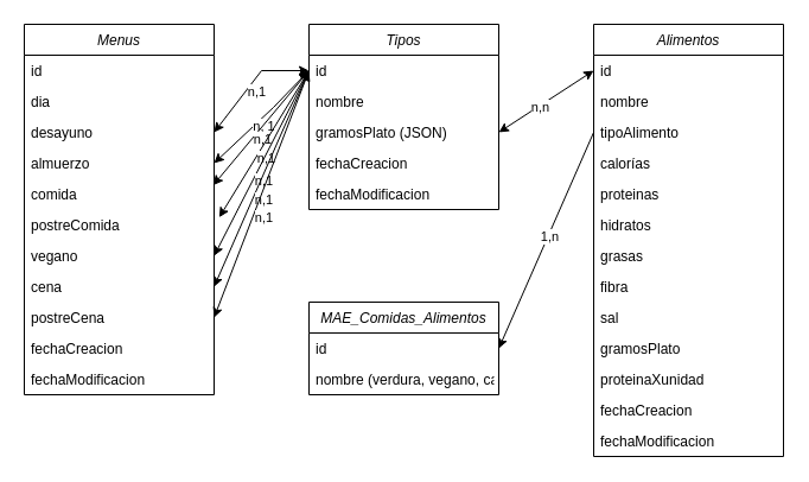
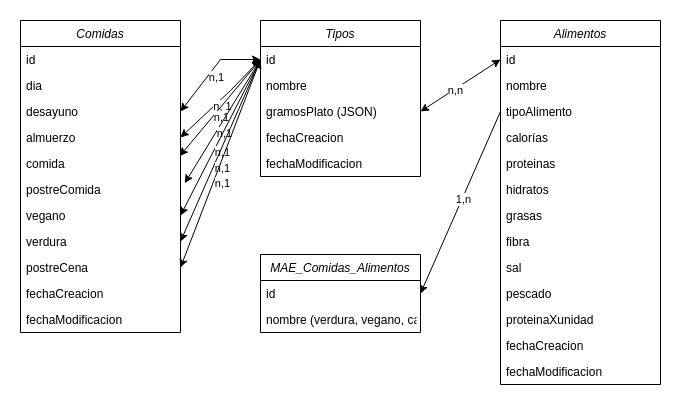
  <mxCell id="0" />
  <mxCell id="1" parent="0" />
  <mxCell id="2" value="Alimentos" style="swimlane;fontStyle=2;align=center;verticalAlign=top;childLayout=stackLayout;horizontal=1;startSize=26;horizontalStack=0;resizeParent=1;resizeLast=0;collapsible=1;marginBottom=0;rounded=0;shadow=0;strokeWidth=1;" parent="1" vertex="1"><mxGeometry x="500" y="20" width="160" height="364" as="geometry"><mxRectangle x="230" y="140" width="160" height="26" as="alternateBounds" /></mxGeometry></mxCell>
  <mxCell id="3" value="id" style="text;align=left;verticalAlign=top;spacingLeft=4;spacingRight=4;overflow=hidden;rotatable=0;points=[[0,0.5],[1,0.5]];portConstraint=eastwest;" parent="2" vertex="1"><mxGeometry y="26" width="160" height="26" as="geometry" /></mxCell>
  <mxCell id="4" value="nombre" style="text;align=left;verticalAlign=top;spacingLeft=4;spacingRight=4;overflow=hidden;rotatable=0;points=[[0,0.5],[1,0.5]];portConstraint=eastwest;rounded=0;shadow=0;html=0;" parent="2" vertex="1"><mxGeometry y="52" width="160" height="26" as="geometry" /></mxCell>
  <mxCell id="5" value="tipoAlimento" style="text;align=left;verticalAlign=top;spacingLeft=4;spacingRight=4;overflow=hidden;rotatable=0;points=[[0,0.5],[1,0.5]];portConstraint=eastwest;rounded=0;shadow=0;html=0;" parent="2" vertex="1"><mxGeometry y="78" width="160" height="26" as="geometry" /></mxCell>
  <mxCell id="6" value="calorías" style="text;align=left;verticalAlign=top;spacingLeft=4;spacingRight=4;overflow=hidden;rotatable=0;points=[[0,0.5],[1,0.5]];portConstraint=eastwest;rounded=0;shadow=0;html=0;" parent="2" vertex="1"><mxGeometry y="104" width="160" height="26" as="geometry" /></mxCell>
  <mxCell id="7" value="proteinas" style="text;align=left;verticalAlign=top;spacingLeft=4;spacingRight=4;overflow=hidden;rotatable=0;points=[[0,0.5],[1,0.5]];portConstraint=eastwest;rounded=0;shadow=0;html=0;" parent="2" vertex="1"><mxGeometry y="130" width="160" height="26" as="geometry" /></mxCell>
  <mxCell id="8" value="hidratos" style="text;align=left;verticalAlign=top;spacingLeft=4;spacingRight=4;overflow=hidden;rotatable=0;points=[[0,0.5],[1,0.5]];portConstraint=eastwest;rounded=0;shadow=0;html=0;" parent="2" vertex="1"><mxGeometry y="156" width="160" height="26" as="geometry" /></mxCell>
  <mxCell id="9" value="grasas" style="text;align=left;verticalAlign=top;spacingLeft=4;spacingRight=4;overflow=hidden;rotatable=0;points=[[0,0.5],[1,0.5]];portConstraint=eastwest;rounded=0;shadow=0;html=0;" parent="2" vertex="1"><mxGeometry y="182" width="160" height="26" as="geometry" /></mxCell>
  <mxCell id="10" value="fibra" style="text;align=left;verticalAlign=top;spacingLeft=4;spacingRight=4;overflow=hidden;rotatable=0;points=[[0,0.5],[1,0.5]];portConstraint=eastwest;rounded=0;shadow=0;html=0;" parent="2" vertex="1"><mxGeometry y="208" width="160" height="26" as="geometry" /></mxCell>
  <mxCell id="11" value="sal" style="text;align=left;verticalAlign=top;spacingLeft=4;spacingRight=4;overflow=hidden;rotatable=0;points=[[0,0.5],[1,0.5]];portConstraint=eastwest;rounded=0;shadow=0;html=0;" parent="2" vertex="1"><mxGeometry y="234" width="160" height="26" as="geometry" /></mxCell>
- <mxCell id="12" value="gramosPlato" style="text;align=left;verticalAlign=top;spacingLeft=4;spacingRight=4;overflow=hidden;rotatable=0;points=[[0,0.5],[1,0.5]];portConstraint=eastwest;rounded=0;shadow=0;html=0;" parent="2" vertex="1"><mxGeometry y="260" width="160" height="26" as="geometry" /></mxCell>
+ <mxCell id="12" value="pescado" style="text;align=left;verticalAlign=top;spacingLeft=4;spacingRight=4;overflow=hidden;rotatable=0;points=[[0,0.5],[1,0.5]];portConstraint=eastwest;rounded=0;shadow=0;html=0;" parent="2" vertex="1"><mxGeometry y="260" width="160" height="26" as="geometry" /></mxCell>
  <mxCell id="13" value="proteinaXunidad" style="text;align=left;verticalAlign=top;spacingLeft=4;spacingRight=4;overflow=hidden;rotatable=0;points=[[0,0.5],[1,0.5]];portConstraint=eastwest;rounded=0;shadow=0;html=0;" parent="2" vertex="1"><mxGeometry y="286" width="160" height="26" as="geometry" /></mxCell>
  <mxCell id="14" value="fechaCreacion" style="text;align=left;verticalAlign=top;spacingLeft=4;spacingRight=4;overflow=hidden;rotatable=0;points=[[0,0.5],[1,0.5]];portConstraint=eastwest;rounded=0;shadow=0;html=0;" parent="2" vertex="1"><mxGeometry y="312" width="160" height="26" as="geometry" /></mxCell>
  <mxCell id="15" value="fechaModificacion" style="text;align=left;verticalAlign=top;spacingLeft=4;spacingRight=4;overflow=hidden;rotatable=0;points=[[0,0.5],[1,0.5]];portConstraint=eastwest;rounded=0;shadow=0;html=0;" parent="2" vertex="1"><mxGeometry y="338" width="160" height="26" as="geometry" /></mxCell>
  <mxCell id="16" value="Tipos" style="swimlane;fontStyle=2;align=center;verticalAlign=top;childLayout=stackLayout;horizontal=1;startSize=26;horizontalStack=0;resizeParent=1;resizeLast=0;collapsible=1;marginBottom=0;rounded=0;shadow=0;strokeWidth=1;" parent="1" vertex="1"><mxGeometry x="260" y="20" width="160" height="156" as="geometry"><mxRectangle x="230" y="140" width="160" height="26" as="alternateBounds" /></mxGeometry></mxCell>
  <mxCell id="17" value="id" style="text;align=left;verticalAlign=top;spacingLeft=4;spacingRight=4;overflow=hidden;rotatable=0;points=[[0,0.5],[1,0.5]];portConstraint=eastwest;" parent="16" vertex="1"><mxGeometry y="26" width="160" height="26" as="geometry" /></mxCell>
  <mxCell id="18" value="nombre" style="text;align=left;verticalAlign=top;spacingLeft=4;spacingRight=4;overflow=hidden;rotatable=0;points=[[0,0.5],[1,0.5]];portConstraint=eastwest;rounded=0;shadow=0;html=0;" parent="16" vertex="1"><mxGeometry y="52" width="160" height="26" as="geometry" /></mxCell>
  <mxCell id="19" value="gramosPlato (JSON)" style="text;align=left;verticalAlign=top;spacingLeft=4;spacingRight=4;overflow=hidden;rotatable=0;points=[[0,0.5],[1,0.5]];portConstraint=eastwest;rounded=0;shadow=0;html=0;" parent="16" vertex="1"><mxGeometry y="78" width="160" height="26" as="geometry" /></mxCell>
  <mxCell id="20" value="fechaCreacion" style="text;align=left;verticalAlign=top;spacingLeft=4;spacingRight=4;overflow=hidden;rotatable=0;points=[[0,0.5],[1,0.5]];portConstraint=eastwest;rounded=0;shadow=0;html=0;" parent="16" vertex="1"><mxGeometry y="104" width="160" height="26" as="geometry" /></mxCell>
  <mxCell id="21" value="fechaModificacion" style="text;align=left;verticalAlign=top;spacingLeft=4;spacingRight=4;overflow=hidden;rotatable=0;points=[[0,0.5],[1,0.5]];portConstraint=eastwest;rounded=0;shadow=0;html=0;" parent="16" vertex="1"><mxGeometry y="130" width="160" height="26" as="geometry" /></mxCell>
  <mxCell id="22" value="" style="endArrow=classic;startArrow=classic;html=1;rounded=0;exitX=0;exitY=0.5;exitDx=0;exitDy=0;entryX=1;entryY=0.5;entryDx=0;entryDy=0;" parent="1" source="3" target="19" edge="1"><mxGeometry width="50" height="50" relative="1" as="geometry"><mxPoint x="290" y="170" as="sourcePoint" /><mxPoint x="234" y="111" as="targetPoint" /></mxGeometry></mxCell>
  <mxCell id="23" value="n,n" style="edgeLabel;html=1;align=center;verticalAlign=middle;resizable=0;points=[];" parent="22" vertex="1" connectable="0"><mxGeometry x="0.146" y="1" relative="1" as="geometry"><mxPoint as="offset" /></mxGeometry></mxCell>
  <mxCell id="24" value="MAE_Comidas_Alimentos" style="swimlane;fontStyle=2;align=center;verticalAlign=top;childLayout=stackLayout;horizontal=1;startSize=26;horizontalStack=0;resizeParent=1;resizeLast=0;collapsible=1;marginBottom=0;rounded=0;shadow=0;strokeWidth=1;" parent="1" vertex="1"><mxGeometry x="260" y="254" width="160" height="78" as="geometry"><mxRectangle x="230" y="140" width="160" height="26" as="alternateBounds" /></mxGeometry></mxCell>
  <mxCell id="25" value="id" style="text;align=left;verticalAlign=top;spacingLeft=4;spacingRight=4;overflow=hidden;rotatable=0;points=[[0,0.5],[1,0.5]];portConstraint=eastwest;" parent="24" vertex="1"><mxGeometry y="26" width="160" height="26" as="geometry" /></mxCell>
  <mxCell id="26" value="nombre (verdura, vegano, carne blanca/roja, pescado)" style="text;align=left;verticalAlign=top;spacingLeft=4;spacingRight=4;overflow=hidden;rotatable=0;points=[[0,0.5],[1,0.5]];portConstraint=eastwest;rounded=0;shadow=0;html=0;" parent="24" vertex="1"><mxGeometry y="52" width="160" height="26" as="geometry" /></mxCell>
  <mxCell id="27" value="" style="endArrow=classic;html=1;rounded=0;exitX=0;exitY=0.5;exitDx=0;exitDy=0;entryX=1;entryY=0.5;entryDx=0;entryDy=0;" parent="1" source="5" target="25" edge="1"><mxGeometry width="50" height="50" relative="1" as="geometry"><mxPoint x="310" y="280" as="sourcePoint" /><mxPoint x="360" y="230" as="targetPoint" /></mxGeometry></mxCell>
  <mxCell id="28" value="1,n" style="edgeLabel;html=1;align=center;verticalAlign=middle;resizable=0;points=[];" parent="27" vertex="1" connectable="0"><mxGeometry x="-0.041" y="1" relative="1" as="geometry"><mxPoint as="offset" /></mxGeometry></mxCell>
- <mxCell id="29" value="Menus" style="swimlane;fontStyle=2;align=center;verticalAlign=top;childLayout=stackLayout;horizontal=1;startSize=26;horizontalStack=0;resizeParent=1;resizeLast=0;collapsible=1;marginBottom=0;rounded=0;shadow=0;strokeWidth=1;" parent="1" vertex="1"><mxGeometry x="20" y="20" width="160" height="312" as="geometry"><mxRectangle x="230" y="140" width="160" height="26" as="alternateBounds" /></mxGeometry></mxCell>
+ <mxCell id="29" value="Comidas" style="swimlane;fontStyle=2;align=center;verticalAlign=top;childLayout=stackLayout;horizontal=1;startSize=26;horizontalStack=0;resizeParent=1;resizeLast=0;collapsible=1;marginBottom=0;rounded=0;shadow=0;strokeWidth=1;" parent="1" vertex="1"><mxGeometry x="20" y="20" width="160" height="312" as="geometry"><mxRectangle x="230" y="140" width="160" height="26" as="alternateBounds" /></mxGeometry></mxCell>
  <mxCell id="30" value="id" style="text;align=left;verticalAlign=top;spacingLeft=4;spacingRight=4;overflow=hidden;rotatable=0;points=[[0,0.5],[1,0.5]];portConstraint=eastwest;" parent="29" vertex="1"><mxGeometry y="26" width="160" height="26" as="geometry" /></mxCell>
  <mxCell id="31" value="dia" style="text;align=left;verticalAlign=top;spacingLeft=4;spacingRight=4;overflow=hidden;rotatable=0;points=[[0,0.5],[1,0.5]];portConstraint=eastwest;rounded=0;shadow=0;html=0;" parent="29" vertex="1"><mxGeometry y="52" width="160" height="26" as="geometry" /></mxCell>
  <mxCell id="32" value="desayuno" style="text;align=left;verticalAlign=top;spacingLeft=4;spacingRight=4;overflow=hidden;rotatable=0;points=[[0,0.5],[1,0.5]];portConstraint=eastwest;rounded=0;shadow=0;html=0;" parent="29" vertex="1"><mxGeometry y="78" width="160" height="26" as="geometry" /></mxCell>
  <mxCell id="33" value="almuerzo" style="text;align=left;verticalAlign=top;spacingLeft=4;spacingRight=4;overflow=hidden;rotatable=0;points=[[0,0.5],[1,0.5]];portConstraint=eastwest;rounded=0;shadow=0;html=0;" parent="29" vertex="1"><mxGeometry y="104" width="160" height="26" as="geometry" /></mxCell>
  <mxCell id="34" value="comida" style="text;align=left;verticalAlign=top;spacingLeft=4;spacingRight=4;overflow=hidden;rotatable=0;points=[[0,0.5],[1,0.5]];portConstraint=eastwest;rounded=0;shadow=0;html=0;" parent="29" vertex="1"><mxGeometry y="130" width="160" height="26" as="geometry" /></mxCell>
  <mxCell id="35" value="postreComida" style="text;align=left;verticalAlign=top;spacingLeft=4;spacingRight=4;overflow=hidden;rotatable=0;points=[[0,0.5],[1,0.5]];portConstraint=eastwest;rounded=0;shadow=0;html=0;" parent="29" vertex="1"><mxGeometry y="156" width="160" height="26" as="geometry" /></mxCell>
  <mxCell id="36" value="vegano" style="text;align=left;verticalAlign=top;spacingLeft=4;spacingRight=4;overflow=hidden;rotatable=0;points=[[0,0.5],[1,0.5]];portConstraint=eastwest;rounded=0;shadow=0;html=0;" parent="29" vertex="1"><mxGeometry y="182" width="160" height="26" as="geometry" /></mxCell>
- <mxCell id="37" value="cena" style="text;align=left;verticalAlign=top;spacingLeft=4;spacingRight=4;overflow=hidden;rotatable=0;points=[[0,0.5],[1,0.5]];portConstraint=eastwest;rounded=0;shadow=0;html=0;" parent="29" vertex="1"><mxGeometry y="208" width="160" height="26" as="geometry" /></mxCell>
+ <mxCell id="37" value="verdura" style="text;align=left;verticalAlign=top;spacingLeft=4;spacingRight=4;overflow=hidden;rotatable=0;points=[[0,0.5],[1,0.5]];portConstraint=eastwest;rounded=0;shadow=0;html=0;" parent="29" vertex="1"><mxGeometry y="208" width="160" height="26" as="geometry" /></mxCell>
  <mxCell id="38" value="postreCena" style="text;align=left;verticalAlign=top;spacingLeft=4;spacingRight=4;overflow=hidden;rotatable=0;points=[[0,0.5],[1,0.5]];portConstraint=eastwest;rounded=0;shadow=0;html=0;" parent="29" vertex="1"><mxGeometry y="234" width="160" height="26" as="geometry" /></mxCell>
  <mxCell id="39" value="fechaCreacion" style="text;align=left;verticalAlign=top;spacingLeft=4;spacingRight=4;overflow=hidden;rotatable=0;points=[[0,0.5],[1,0.5]];portConstraint=eastwest;rounded=0;shadow=0;html=0;" parent="29" vertex="1"><mxGeometry y="260" width="160" height="26" as="geometry" /></mxCell>
  <mxCell id="40" value="fechaModificacion" style="text;align=left;verticalAlign=top;spacingLeft=4;spacingRight=4;overflow=hidden;rotatable=0;points=[[0,0.5],[1,0.5]];portConstraint=eastwest;rounded=0;shadow=0;html=0;" parent="29" vertex="1"><mxGeometry y="286" width="160" height="26" as="geometry" /></mxCell>
  <mxCell id="41" value="" style="endArrow=classic;startArrow=classic;html=1;rounded=0;exitX=1;exitY=0.5;exitDx=0;exitDy=0;entryX=0;entryY=0.5;entryDx=0;entryDy=0;" parent="1" source="32" target="17" edge="1"><mxGeometry width="50" height="50" relative="1" as="geometry"><mxPoint x="180" y="190" as="sourcePoint" /><mxPoint x="230" y="140" as="targetPoint" /><Array as="points"><mxPoint x="220" y="59" /></Array></mxGeometry></mxCell>
  <mxCell id="42" value="n,1" style="edgeLabel;html=1;align=center;verticalAlign=middle;resizable=0;points=[];" parent="41" vertex="1" connectable="0"><mxGeometry x="-0.195" y="-1" relative="1" as="geometry"><mxPoint x="8" y="-1" as="offset" /></mxGeometry></mxCell>
  <mxCell id="43" value="" style="endArrow=classic;startArrow=classic;html=1;rounded=0;exitX=1;exitY=0.5;exitDx=0;exitDy=0;entryX=0;entryY=0.5;entryDx=0;entryDy=0;" parent="1" source="33" target="17" edge="1"><mxGeometry width="50" height="50" relative="1" as="geometry"><mxPoint x="180" y="124" as="sourcePoint" /><mxPoint x="260" y="72" as="targetPoint" /><Array as="points"><mxPoint x="230" y="90" /></Array></mxGeometry></mxCell>
  <mxCell id="44" value="n, 1" style="edgeLabel;html=1;align=center;verticalAlign=middle;resizable=0;points=[];" parent="43" vertex="1" connectable="0"><mxGeometry x="-0.195" y="-1" relative="1" as="geometry"><mxPoint x="8" y="-1" as="offset" /></mxGeometry></mxCell>
  <mxCell id="45" value="" style="endArrow=classic;startArrow=classic;html=1;rounded=0;exitX=0.995;exitY=0.215;exitDx=0;exitDy=0;entryX=0;entryY=0.5;entryDx=0;entryDy=0;exitPerimeter=0;" parent="1" source="34" target="17" edge="1"><mxGeometry width="50" height="50" relative="1" as="geometry"><mxPoint x="180" y="168" as="sourcePoint" /><mxPoint x="260" y="90" as="targetPoint" /><Array as="points" /></mxGeometry></mxCell>
  <mxCell id="46" value="n,1" style="edgeLabel;html=1;align=center;verticalAlign=middle;resizable=0;points=[];" parent="45" vertex="1" connectable="0"><mxGeometry x="-0.195" y="-1" relative="1" as="geometry"><mxPoint x="8" y="-1" as="offset" /></mxGeometry></mxCell>
  <mxCell id="47" value="" style="endArrow=classic;startArrow=classic;html=1;rounded=0;exitX=1.027;exitY=0.255;exitDx=0;exitDy=0;entryX=0;entryY=0.5;entryDx=0;entryDy=0;exitPerimeter=0;" parent="1" source="35" target="17" edge="1"><mxGeometry width="50" height="50" relative="1" as="geometry"><mxPoint x="179" y="197" as="sourcePoint" /><mxPoint x="260" y="100" as="targetPoint" /><Array as="points" /></mxGeometry></mxCell>
  <mxCell id="48" value="n,1" style="edgeLabel;html=1;align=center;verticalAlign=middle;resizable=0;points=[];" parent="47" vertex="1" connectable="0"><mxGeometry x="-0.195" y="-1" relative="1" as="geometry"><mxPoint x="8" y="-1" as="offset" /></mxGeometry></mxCell>
  <mxCell id="49" value="" style="endArrow=classic;startArrow=classic;html=1;rounded=0;exitX=1;exitY=0.5;exitDx=0;exitDy=0;entryX=0;entryY=0.5;entryDx=0;entryDy=0;" parent="1" source="36" target="17" edge="1"><mxGeometry width="50" height="50" relative="1" as="geometry"><mxPoint x="184" y="204" as="sourcePoint" /><mxPoint x="260" y="80" as="targetPoint" /><Array as="points" /></mxGeometry></mxCell>
  <mxCell id="50" value="n,1" style="edgeLabel;html=1;align=center;verticalAlign=middle;resizable=0;points=[];" parent="49" vertex="1" connectable="0"><mxGeometry x="-0.195" y="-1" relative="1" as="geometry"><mxPoint x="8" y="-1" as="offset" /></mxGeometry></mxCell>
  <mxCell id="51" value="" style="endArrow=classic;startArrow=classic;html=1;rounded=0;exitX=1;exitY=0.5;exitDx=0;exitDy=0;entryX=0;entryY=0.5;entryDx=0;entryDy=0;" parent="1" source="37" target="17" edge="1"><mxGeometry width="50" height="50" relative="1" as="geometry"><mxPoint x="190" y="254" as="sourcePoint" /><mxPoint x="270" y="90" as="targetPoint" /><Array as="points" /></mxGeometry></mxCell>
  <mxCell id="52" value="n,1" style="edgeLabel;html=1;align=center;verticalAlign=middle;resizable=0;points=[];" parent="51" vertex="1" connectable="0"><mxGeometry x="-0.195" y="-1" relative="1" as="geometry"><mxPoint x="8" y="-1" as="offset" /></mxGeometry></mxCell>
  <mxCell id="53" value="" style="endArrow=classic;startArrow=classic;html=1;rounded=0;exitX=1;exitY=0.5;exitDx=0;exitDy=0;entryX=0;entryY=0.5;entryDx=0;entryDy=0;" parent="1" source="38" target="17" edge="1"><mxGeometry width="50" height="50" relative="1" as="geometry"><mxPoint x="190" y="251" as="sourcePoint" /><mxPoint x="270" y="69" as="targetPoint" /><Array as="points" /></mxGeometry></mxCell>
  <mxCell id="54" value="n,1" style="edgeLabel;html=1;align=center;verticalAlign=middle;resizable=0;points=[];" parent="53" vertex="1" connectable="0"><mxGeometry x="-0.195" y="-1" relative="1" as="geometry"><mxPoint x="8" y="-1" as="offset" /></mxGeometry></mxCell>
